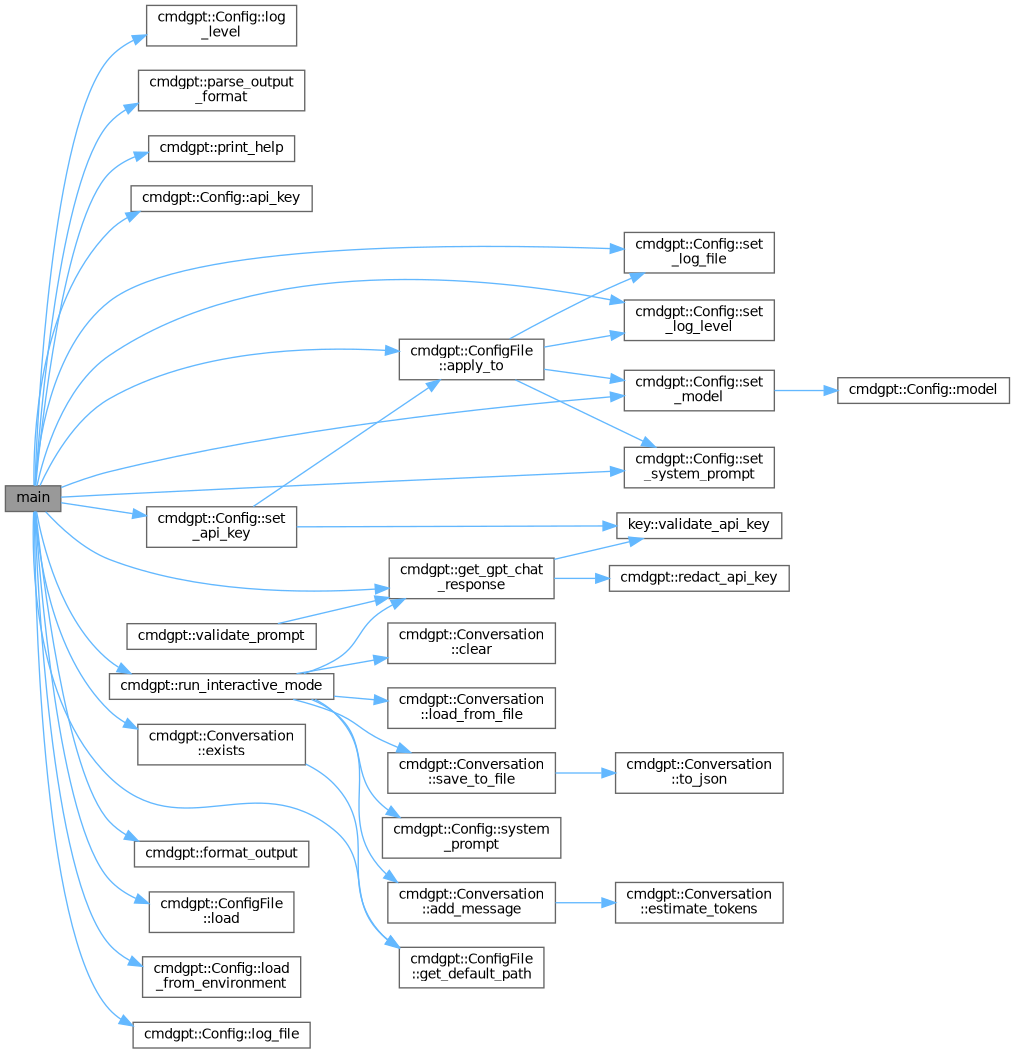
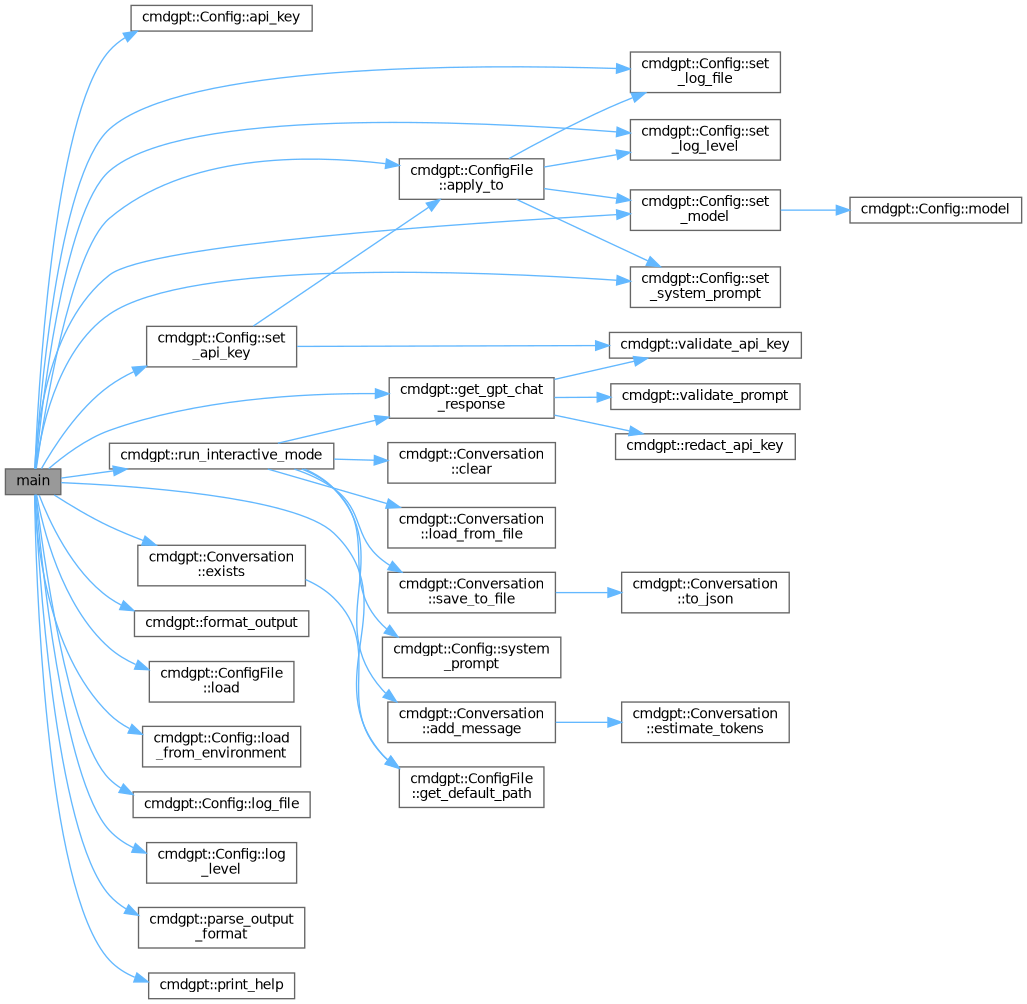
  digraph {
    rankdir=LR
    node [color=grey40 fillcolor=white fontname=Helvetica fontsize=10 shape=box style=filled]
    edge [color=steelblue1 fontname=Helvetica fontsize=10 labelfontname=Helvetica labelfontsize=10 style=solid]
    n1 [color=gray40 fillcolor=grey60 fontcolor=black height=0.2 label=main width=0.4]
    n2 [height=0.2 label="cmdgpt::Config::api_key" width=0.4]
    n3 [height=0.2 label="cmdgpt::ConfigFile\l::apply_to" width=0.4]
    n4 [height=0.2 label="cmdgpt::Config::set\l_api_key" width=0.4]
    n5 [height=0.2 label="cmdgpt::Config::set\l_log_file" width=0.4]
    n6 [height=0.2 label="cmdgpt::Config::set\l_log_level" width=0.4]
    n7 [height=0.2 label="cmdgpt::Config::set\l_model" width=0.4]
    n8 [height=0.2 label="cmdgpt::Config::set\l_system_prompt" width=0.4]
    n9 [height=0.2 label="cmdgpt::Conversation\l::exists" width=0.4]
    n10 [height=0.2 label="cmdgpt::ConfigFile\l::get_default_path" width=0.4]
    n11 [height=0.2 label="cmdgpt::format_output" width=0.4]
    n12 [height=0.2 label="cmdgpt::get_gpt_chat\l_response" width=0.4]
    n13 [height=0.2 label="cmdgpt::ConfigFile\l::load" width=0.4]
    n14 [height=0.2 label="cmdgpt::Config::load\l_from_environment" width=0.4]
    n15 [height=0.2 label="cmdgpt::Config::log_file" width=0.4]
    n16 [height=0.2 label="cmdgpt::Config::log\l_level" width=0.4]
    n17 [height=0.2 label="cmdgpt::parse_output\l_format" width=0.4]
    n18 [height=0.2 label="cmdgpt::print_help" width=0.4]
    n19 [height=0.2 label="cmdgpt::run_interactive_mode" width=0.4]
-   n20 [height=0.2 label="key::validate_api_key" width=0.4]
+   n20 [height=0.2 label="cmdgpt::validate_api_key" width=0.4]
    n21 [height=0.2 label="cmdgpt::Config::model" width=0.4]
    n22 [height=0.2 label="cmdgpt::redact_api_key" width=0.4]
    n23 [height=0.2 label="cmdgpt::validate_prompt" width=0.4]
    n24 [height=0.2 label="cmdgpt::Conversation\l::add_message" width=0.4]
    n25 [height=0.2 label="cmdgpt::Conversation\l::clear" width=0.4]
    n26 [height=0.2 label="cmdgpt::Conversation\l::load_from_file" width=0.4]
    n27 [height=0.2 label="cmdgpt::Conversation\l::save_to_file" width=0.4]
    n28 [height=0.2 label="cmdgpt::Config::system\l_prompt" width=0.4]
    n29 [height=0.2 label="cmdgpt::Conversation\l::estimate_tokens" width=0.4]
    n30 [height=0.2 label="cmdgpt::Conversation\l::to_json" width=0.4]
    n1 -> n2
    n1 -> n3
    n1 -> n4
    n1 -> n5
    n1 -> n6
    n1 -> n7
    n1 -> n8
    n1 -> n9
    n1 -> n10
    n1 -> n11
    n1 -> n12
    n1 -> n13
    n1 -> n14
    n1 -> n15
    n1 -> n16
    n1 -> n17
    n1 -> n18
    n1 -> n19
    n3 -> n5
    n3 -> n6
    n3 -> n7
    n3 -> n8
    n4 -> n3
    n4 -> n20
    n7 -> n21
    n9 -> n10
    n12 -> n20
    n12 -> n22
-   n23 -> n12
+   n12 -> n23
    n19 -> n12
    n19 -> n24
    n19 -> n25
    n19 -> n26
    n19 -> n27
    n19 -> n28
    n24 -> n29
    n27 -> n30
  }
